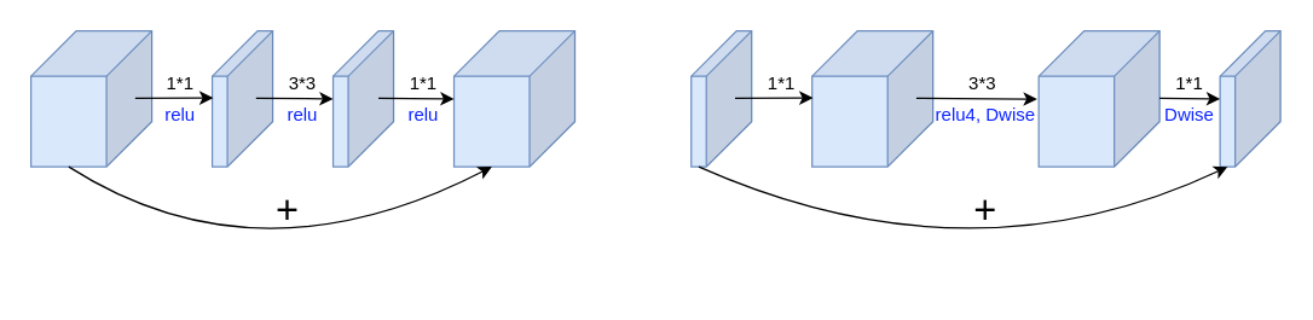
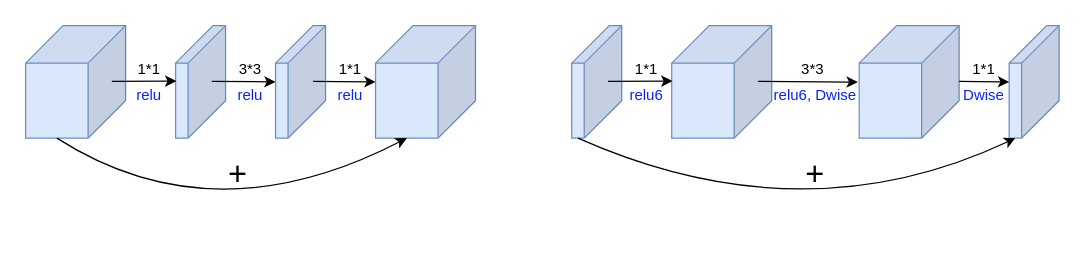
  <mxCell id="0" />
  <mxCell id="1" parent="0" />
  <mxCell id="2" value="" style="shape=cube;whiteSpace=wrap;html=1;boundedLbl=1;backgroundOutline=1;darkOpacity=0.05;darkOpacity2=0.1;size=30;flipV=0;flipH=1;fillColor=#dae8fc;strokeColor=#6c8ebf;" vertex="1" parent="1"><mxGeometry x="20" y="20" width="80" height="90" as="geometry" /></mxCell>
  <mxCell id="3" value="" style="shape=cube;whiteSpace=wrap;html=1;boundedLbl=1;backgroundOutline=1;darkOpacity=0.05;darkOpacity2=0.1;size=30;flipV=0;flipH=1;fillColor=#dae8fc;strokeColor=#6c8ebf;" vertex="1" parent="1"><mxGeometry x="300" y="20" width="80" height="90" as="geometry" /></mxCell>
  <mxCell id="4" value="" style="shape=cube;whiteSpace=wrap;html=1;boundedLbl=1;backgroundOutline=1;darkOpacity=0.05;darkOpacity2=0.1;size=30;flipV=0;flipH=1;fillColor=#dae8fc;strokeColor=#6c8ebf;" vertex="1" parent="1"><mxGeometry x="140" y="20" width="40" height="90" as="geometry" /></mxCell>
  <mxCell id="5" value="" style="endArrow=classic;html=1;rounded=0;entryX=0.986;entryY=0.493;entryDx=0;entryDy=0;entryPerimeter=0;" edge="1" parent="1" target="4"><mxGeometry width="50" height="50" relative="1" as="geometry"><mxPoint x="89" y="64.5" as="sourcePoint" /><mxPoint x="129" y="65" as="targetPoint" /></mxGeometry></mxCell>
  <mxCell id="6" value="" style="endArrow=classic;html=1;rounded=0;startArrow=none;" edge="1" parent="1" source="7"><mxGeometry width="50" height="50" relative="1" as="geometry"><mxPoint x="189" y="64.5" as="sourcePoint" /><mxPoint x="239" y="64.5" as="targetPoint" /></mxGeometry></mxCell>
  <mxCell id="7" value="" style="shape=cube;whiteSpace=wrap;html=1;boundedLbl=1;backgroundOutline=1;darkOpacity=0.05;darkOpacity2=0.1;size=30;flipV=0;flipH=1;fillColor=#dae8fc;strokeColor=#6c8ebf;" vertex="1" parent="1"><mxGeometry x="220" y="20" width="40" height="90" as="geometry" /></mxCell>
  <mxCell id="8" value="" style="endArrow=classic;html=1;rounded=0;" edge="1" parent="1"><mxGeometry width="50" height="50" relative="1" as="geometry"><mxPoint x="169" y="64.5" as="sourcePoint" /><mxPoint x="220" y="65" as="targetPoint" /></mxGeometry></mxCell>
  <mxCell id="9" value="" style="endArrow=classic;html=1;rounded=0;" edge="1" parent="1"><mxGeometry width="50" height="50" relative="1" as="geometry"><mxPoint x="250" y="64.5" as="sourcePoint" /><mxPoint x="300" y="65" as="targetPoint" /></mxGeometry></mxCell>
  <mxCell id="10" value="1*1" style="text;html=1;strokeColor=none;fillColor=none;align=center;verticalAlign=middle;whiteSpace=wrap;rounded=0;container=0;" vertex="1" parent="1"><mxGeometry x="99" y="40" width="40" height="30" as="geometry" /></mxCell>
  <mxCell id="11" value="&lt;font color=&quot;#0a23ff&quot;&gt;relu&lt;/font&gt;" style="text;html=1;strokeColor=none;fillColor=none;align=center;verticalAlign=middle;whiteSpace=wrap;rounded=0;" vertex="1" parent="1"><mxGeometry x="99" y="70" width="40" height="12" as="geometry" /></mxCell>
  <mxCell id="12" value="3*3" style="text;html=1;strokeColor=none;fillColor=none;align=center;verticalAlign=middle;whiteSpace=wrap;rounded=0;" vertex="1" parent="1"><mxGeometry x="180" y="40" width="40" height="30" as="geometry" /></mxCell>
  <mxCell id="13" value="&lt;font color=&quot;#0a23ff&quot;&gt;relu&lt;/font&gt;" style="text;html=1;strokeColor=none;fillColor=none;align=center;verticalAlign=middle;whiteSpace=wrap;rounded=0;" vertex="1" parent="1"><mxGeometry x="180" y="66" width="40" height="20" as="geometry" /></mxCell>
  <mxCell id="14" value="1*1" style="text;html=1;strokeColor=none;fillColor=none;align=center;verticalAlign=middle;whiteSpace=wrap;rounded=0;" vertex="1" parent="1"><mxGeometry x="260" y="40" width="40" height="30" as="geometry" /></mxCell>
  <mxCell id="15" value="&lt;font color=&quot;#0a23ff&quot;&gt;relu&lt;/font&gt;" style="text;html=1;strokeColor=none;fillColor=none;align=center;verticalAlign=middle;whiteSpace=wrap;rounded=0;" vertex="1" parent="1"><mxGeometry x="260" y="66" width="40" height="20" as="geometry" /></mxCell>
  <mxCell id="16" value="" style="curved=1;endArrow=classic;html=1;rounded=0;fontColor=#0A23FF;entryX=0;entryY=0;entryDx=55;entryDy=90;entryPerimeter=0;" edge="1" parent="1" target="3"><mxGeometry width="50" height="50" relative="1" as="geometry"><mxPoint x="45" y="110" as="sourcePoint" /><mxPoint x="295" y="110" as="targetPoint" /><Array as="points"><mxPoint x="170" y="190" /></Array></mxGeometry></mxCell>
  <mxCell id="17" value="&lt;font color=&quot;#000000&quot; style=&quot;font-size: 26px&quot;&gt;+&lt;/font&gt;" style="text;html=1;strokeColor=none;fillColor=none;align=center;verticalAlign=middle;whiteSpace=wrap;rounded=0;fontColor=#0A23FF;" vertex="1" parent="1"><mxGeometry x="160" y="124" width="60" height="30" as="geometry" /></mxCell>
  <mxCell id="18" value="" style="group" vertex="1" connectable="0" parent="1"><mxGeometry x="457" y="20" width="390" height="170" as="geometry" /></mxCell>
  <mxCell id="19" value="" style="shape=cube;whiteSpace=wrap;html=1;boundedLbl=1;backgroundOutline=1;darkOpacity=0.05;darkOpacity2=0.1;size=30;flipV=0;flipH=1;fillColor=#dae8fc;strokeColor=#6c8ebf;" vertex="1" parent="18"><mxGeometry x="80" width="80" height="90" as="geometry" /></mxCell>
  <mxCell id="20" value="" style="shape=cube;whiteSpace=wrap;html=1;boundedLbl=1;backgroundOutline=1;darkOpacity=0.05;darkOpacity2=0.1;size=30;flipV=0;flipH=1;fillColor=#dae8fc;strokeColor=#6c8ebf;" vertex="1" parent="18"><mxGeometry x="230" width="80" height="90" as="geometry" /></mxCell>
  <mxCell id="21" value="" style="shape=cube;whiteSpace=wrap;html=1;boundedLbl=1;backgroundOutline=1;darkOpacity=0.05;darkOpacity2=0.1;size=30;flipV=0;flipH=1;fillColor=#dae8fc;strokeColor=#6c8ebf;" vertex="1" parent="18"><mxGeometry width="40" height="90" as="geometry" /></mxCell>
  <mxCell id="22" value="" style="shape=cube;whiteSpace=wrap;html=1;boundedLbl=1;backgroundOutline=1;darkOpacity=0.05;darkOpacity2=0.1;size=30;flipV=0;flipH=1;fillColor=#dae8fc;strokeColor=#6c8ebf;" vertex="1" parent="18"><mxGeometry x="350" width="40" height="90" as="geometry" /></mxCell>
  <mxCell id="23" value="" style="curved=1;endArrow=classic;html=1;rounded=0;fontColor=#0A23FF;exitX=0;exitY=0;exitDx=35;exitDy=90;exitPerimeter=0;entryX=0;entryY=0;entryDx=35;entryDy=90;entryPerimeter=0;" edge="1" parent="18" source="21" target="22"><mxGeometry width="50" height="50" relative="1" as="geometry"><mxPoint x="35" y="90" as="sourcePoint" /><mxPoint x="325" y="90" as="targetPoint" /><Array as="points"><mxPoint x="185" y="170" /></Array></mxGeometry></mxCell>
  <mxCell id="24" value="" style="endArrow=classic;html=1;rounded=0;entryX=1.014;entryY=0.502;entryDx=0;entryDy=0;entryPerimeter=0;" edge="1" parent="18" target="20"><mxGeometry width="50" height="50" relative="1" as="geometry"><mxPoint x="149" y="44.5" as="sourcePoint" /><mxPoint x="189" y="45" as="targetPoint" /></mxGeometry></mxCell>
  <mxCell id="25" value="3*3" style="text;html=1;strokeColor=none;fillColor=none;align=center;verticalAlign=middle;whiteSpace=wrap;rounded=0;" vertex="1" parent="18"><mxGeometry x="173" y="20" width="40" height="30" as="geometry" /></mxCell>
- <mxCell id="26" value="&lt;font color=&quot;#0a23ff&quot;&gt;relu4, Dwise&lt;/font&gt;" style="text;html=1;strokeColor=none;fillColor=none;align=center;verticalAlign=middle;whiteSpace=wrap;rounded=0;" vertex="1" parent="18"><mxGeometry x="150" y="50" width="90" height="12" as="geometry" /></mxCell>
+ <mxCell id="26" value="&lt;font color=&quot;#0a23ff&quot;&gt;relu6, Dwise&lt;/font&gt;" style="text;html=1;strokeColor=none;fillColor=none;align=center;verticalAlign=middle;whiteSpace=wrap;rounded=0;" vertex="1" parent="18"><mxGeometry x="150" y="50" width="90" height="12" as="geometry" /></mxCell>
  <mxCell id="27" value="" style="endArrow=classic;html=1;rounded=0;entryX=0.993;entryY=0.493;entryDx=0;entryDy=0;entryPerimeter=0;" edge="1" parent="18" target="19"><mxGeometry width="50" height="50" relative="1" as="geometry"><mxPoint x="29" y="44.5" as="sourcePoint" /><mxPoint x="69" y="45" as="targetPoint" /></mxGeometry></mxCell>
  <mxCell id="28" value="1*1" style="text;html=1;strokeColor=none;fillColor=none;align=center;verticalAlign=middle;whiteSpace=wrap;rounded=0;" vertex="1" parent="18"><mxGeometry x="40" y="20" width="40" height="30" as="geometry" /></mxCell>
  <mxCell id="29" value="" style="endArrow=classic;html=1;rounded=0;" edge="1" parent="18"><mxGeometry width="50" height="50" relative="1" as="geometry"><mxPoint x="310" y="44.5" as="sourcePoint" /><mxPoint x="350" y="45" as="targetPoint" /></mxGeometry></mxCell>
  <mxCell id="30" value="1*1" style="text;html=1;strokeColor=none;fillColor=none;align=center;verticalAlign=middle;whiteSpace=wrap;rounded=0;" vertex="1" parent="18"><mxGeometry x="310" y="20" width="40" height="30" as="geometry" /></mxCell>
  <mxCell id="31" value="&lt;font color=&quot;#0a23ff&quot;&gt;Dwise&lt;/font&gt;" style="text;html=1;strokeColor=none;fillColor=none;align=center;verticalAlign=middle;whiteSpace=wrap;rounded=0;" vertex="1" parent="18"><mxGeometry x="310" y="50" width="40" height="12" as="geometry" /></mxCell>
  <mxCell id="32" value="&lt;font color=&quot;#000000&quot; style=&quot;font-size: 26px&quot;&gt;+&lt;/font&gt;" style="text;html=1;strokeColor=none;fillColor=none;align=center;verticalAlign=middle;whiteSpace=wrap;rounded=0;fontColor=#0A23FF;" vertex="1" parent="18"><mxGeometry x="165" y="104" width="60" height="30" as="geometry" /></mxCell>
+ <mxCell id="33" value="&lt;font color=&quot;#0a23ff&quot;&gt;relu6&lt;/font&gt;" style="text;html=1;strokeColor=none;fillColor=none;align=center;verticalAlign=middle;whiteSpace=wrap;rounded=0;" vertex="1" parent="18"><mxGeometry x="40" y="50" width="40" height="12" as="geometry" /></mxCell>
